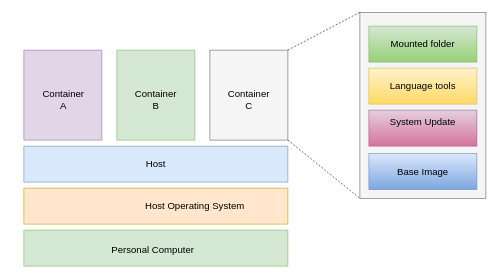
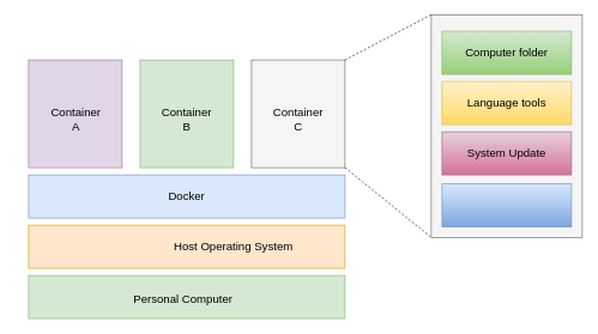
  <mxCell id="0" />
  <mxCell id="1" parent="0" />
  <mxCell id="2" value="" style="rounded=0;whiteSpace=wrap;html=1;fillColor=#d5e8d4;strokeColor=#82b366;" vertex="1" parent="1"><mxGeometry x="39" y="383" width="440" height="60" as="geometry" /></mxCell>
  <mxCell id="3" value="" style="rounded=0;whiteSpace=wrap;html=1;fillColor=#dae8fc;strokeColor=#6c8ebf;" vertex="1" parent="1"><mxGeometry x="39" y="243" width="440" height="60" as="geometry" /></mxCell>
  <mxCell id="4" value="" style="rounded=0;whiteSpace=wrap;html=1;fillColor=#ffe6cc;strokeColor=#d79b00;" vertex="1" parent="1"><mxGeometry x="39" y="313" width="440" height="60" as="geometry" /></mxCell>
  <mxCell id="5" value="" style="rounded=0;whiteSpace=wrap;html=1;fillColor=#f5f5f5;strokeColor=#666666;fontColor=#333333;" vertex="1" parent="1"><mxGeometry x="349" y="83" width="130" height="150" as="geometry" /></mxCell>
  <mxCell id="6" value="" style="rounded=0;whiteSpace=wrap;html=1;fillColor=#d5e8d4;strokeColor=#82b366;" vertex="1" parent="1"><mxGeometry x="194" y="83" width="130" height="150" as="geometry" /></mxCell>
  <mxCell id="7" value="" style="rounded=0;whiteSpace=wrap;html=1;fillColor=#e1d5e7;strokeColor=#9673a6;" vertex="1" parent="1"><mxGeometry x="39" y="83" width="130" height="150" as="geometry" /></mxCell>
  <mxCell id="8" value="" style="rounded=0;whiteSpace=wrap;html=1;fillColor=#f5f5f5;strokeColor=#666666;fontColor=#333333;" vertex="1" parent="1"><mxGeometry x="599" y="20" width="210" height="310" as="geometry" /></mxCell>
  <mxCell id="9" value="" style="endArrow=none;dashed=1;html=1;entryX=0;entryY=0;entryDx=0;entryDy=0;exitX=1;exitY=0;exitDx=0;exitDy=0;" edge="1" parent="1" source="5" target="8"><mxGeometry width="50" height="50" relative="1" as="geometry"><mxPoint x="389" y="213" as="sourcePoint" /><mxPoint x="439" y="163" as="targetPoint" /></mxGeometry></mxCell>
  <mxCell id="10" value="" style="endArrow=none;dashed=1;html=1;entryX=0;entryY=1;entryDx=0;entryDy=0;exitX=1;exitY=1;exitDx=0;exitDy=0;" edge="1" parent="1" source="5" target="8"><mxGeometry width="50" height="50" relative="1" as="geometry"><mxPoint x="489" y="93" as="sourcePoint" /><mxPoint x="609" y="-7" as="targetPoint" /></mxGeometry></mxCell>
  <mxCell id="11" value="&lt;font style=&quot;font-size: 16px&quot;&gt;Personal Computer&lt;br&gt;&lt;/font&gt;" style="text;html=1;strokeColor=none;fillColor=none;align=center;verticalAlign=middle;whiteSpace=wrap;rounded=0;" vertex="1" parent="1"><mxGeometry x="169" y="398" width="170" height="35" as="geometry" /></mxCell>
  <mxCell id="12" value="&lt;font style=&quot;font-size: 16px&quot;&gt;Host Operating System&lt;br&gt;&lt;/font&gt;" style="text;html=1;strokeColor=none;fillColor=none;align=center;verticalAlign=middle;whiteSpace=wrap;rounded=0;" vertex="1" parent="1"><mxGeometry x="239" y="325.5" width="170" height="35" as="geometry" /></mxCell>
- <mxCell id="13" value="&lt;font style=&quot;font-size: 16px&quot;&gt;Host&lt;br&gt;&lt;/font&gt;" style="text;html=1;strokeColor=none;fillColor=none;align=center;verticalAlign=middle;whiteSpace=wrap;rounded=0;" vertex="1" parent="1"><mxGeometry x="174" y="255.5" width="170" height="35" as="geometry" /></mxCell>
+ <mxCell id="13" value="&lt;font style=&quot;font-size: 16px&quot;&gt;Docker&lt;br&gt;&lt;/font&gt;" style="text;html=1;strokeColor=none;fillColor=none;align=center;verticalAlign=middle;whiteSpace=wrap;rounded=0;" vertex="1" parent="1"><mxGeometry x="174" y="255.5" width="170" height="35" as="geometry" /></mxCell>
  <mxCell id="14" value="&lt;br&gt;&lt;font style=&quot;font-size: 16px&quot;&gt;Container&lt;br&gt;A&lt;br&gt;&lt;/font&gt;" style="text;html=1;strokeColor=none;fillColor=none;align=center;verticalAlign=middle;whiteSpace=wrap;rounded=0;" vertex="1" parent="1"><mxGeometry x="20" y="140.5" width="170" height="35" as="geometry" /></mxCell>
  <mxCell id="15" value="&lt;br&gt;&lt;font style=&quot;font-size: 16px&quot;&gt;Container&lt;br&gt;B&lt;br&gt;&lt;/font&gt;" style="text;html=1;strokeColor=none;fillColor=none;align=center;verticalAlign=middle;whiteSpace=wrap;rounded=0;" vertex="1" parent="1"><mxGeometry x="174" y="140.5" width="170" height="35" as="geometry" /></mxCell>
  <mxCell id="16" value="&lt;br&gt;&lt;font style=&quot;font-size: 16px&quot;&gt;Container&lt;br&gt;C&lt;br&gt;&lt;/font&gt;" style="text;html=1;strokeColor=none;fillColor=none;align=center;verticalAlign=middle;whiteSpace=wrap;rounded=0;" vertex="1" parent="1"><mxGeometry x="329" y="140.5" width="170" height="35" as="geometry" /></mxCell>
  <mxCell id="17" value="" style="rounded=0;whiteSpace=wrap;html=1;gradientColor=#7ea6e0;fillColor=#dae8fc;strokeColor=#6c8ebf;" vertex="1" parent="1"><mxGeometry x="614" y="255.5" width="180" height="60" as="geometry" /></mxCell>
  <mxCell id="18" value="" style="rounded=0;whiteSpace=wrap;html=1;gradientColor=#d5739d;fillColor=#e6d0de;strokeColor=#996185;" vertex="1" parent="1"><mxGeometry x="614" y="183" width="180" height="60" as="geometry" /></mxCell>
  <mxCell id="19" value="" style="rounded=0;whiteSpace=wrap;html=1;gradientColor=#ffd966;fillColor=#fff2cc;strokeColor=#d6b656;" vertex="1" parent="1"><mxGeometry x="614" y="113" width="180" height="60" as="geometry" /></mxCell>
  <mxCell id="20" value="" style="rounded=0;whiteSpace=wrap;html=1;gradientColor=#97d077;fillColor=#d5e8d4;strokeColor=#82b366;" vertex="1" parent="1"><mxGeometry x="614" y="43" width="180" height="60" as="geometry" /></mxCell>
- <mxCell id="21" value="&lt;font style=&quot;font-size: 16px&quot;&gt;Base Image&lt;/font&gt;&lt;font style=&quot;font-size: 16px&quot;&gt;&lt;br&gt;&lt;/font&gt;" style="text;html=1;strokeColor=none;fillColor=none;align=center;verticalAlign=middle;whiteSpace=wrap;rounded=0;" vertex="1" parent="1"><mxGeometry x="619" y="268" width="170" height="35" as="geometry" /></mxCell>
- <mxCell id="22" value="&lt;font style=&quot;font-size: 16px&quot;&gt;System Update&lt;br&gt;&lt;/font&gt;" style="text;html=1;strokeColor=none;fillColor=none;align=center;verticalAlign=middle;whiteSpace=wrap;rounded=0;" vertex="1" parent="1"><mxGeometry x="619" y="185.5" width="170" height="35" as="geometry" /></mxCell>
+ <mxCell id="22" value="&lt;font style=&quot;font-size: 16px&quot;&gt;System Update&lt;br&gt;&lt;/font&gt;" style="text;html=1;strokeColor=none;fillColor=none;align=center;verticalAlign=middle;whiteSpace=wrap;rounded=0;" vertex="1" parent="1"><mxGeometry x="619" y="195.5" width="170" height="35" as="geometry" /></mxCell>
  <mxCell id="23" value="&lt;font style=&quot;font-size: 16px&quot;&gt;Language tools&lt;/font&gt;" style="text;html=1;strokeColor=none;fillColor=none;align=center;verticalAlign=middle;whiteSpace=wrap;rounded=0;" vertex="1" parent="1"><mxGeometry x="619" y="125.5" width="170" height="35" as="geometry" /></mxCell>
- <mxCell id="24" value="&lt;font style=&quot;font-size: 16px&quot;&gt;Mounted folder&lt;/font&gt;" style="text;html=1;strokeColor=none;fillColor=none;align=center;verticalAlign=middle;whiteSpace=wrap;rounded=0;" vertex="1" parent="1"><mxGeometry x="619" y="55.5" width="170" height="35" as="geometry" /></mxCell>
+ <mxCell id="24" value="&lt;font style=&quot;font-size: 16px&quot;&gt;Computer folder&lt;/font&gt;" style="text;html=1;strokeColor=none;fillColor=none;align=center;verticalAlign=middle;whiteSpace=wrap;rounded=0;" vertex="1" parent="1"><mxGeometry x="619" y="55.5" width="170" height="35" as="geometry" /></mxCell>
